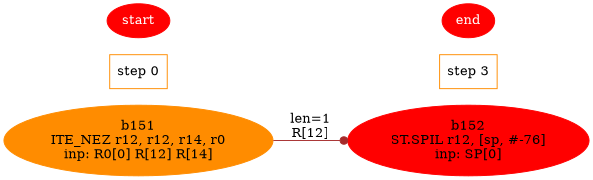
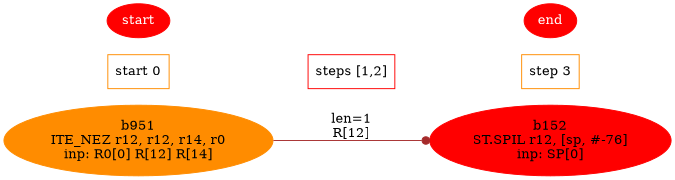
  digraph {
    rankdir=LR
    node [color=red style=filled]
    edge [weight=9000 style=invis]
-   n1 [color=darkorange fontcolor=black label="b151\nITE_NEZ r12, r12, r14, r0\ninp: R0[0] R[12] R[14]"]
-   n2 [color=darkorange label="step 0" shape=box style=""]
+   n1 [color=darkorange fontcolor=black label="b951\nITE_NEZ r12, r12, r14, r0\ninp: R0[0] R[12] R[14]"]
+   n2 [color=darkorange label="start 0" shape=box style=""]
    n3 [fontcolor=black label="b152\nST.SPIL r12, [sp, #-76]\ninp: SP[0]"]
    n4 [color=darkorange label="step 3" shape=box style=""]
    n5 [fontcolor=white label=start]
    n6 [fontcolor=white label=end]
+   n7 [label="steps [1,2]" shape=box style=""]
    subgraph sub_1 {
      rank=same
      n1
      n2
    }
    subgraph sub_2 {
      rank=same
      n3
      n4
    }
    subgraph sub_3 {
      rank=same
      n2
      n5
    }
    subgraph sub_4 {
      rank=same
      n4
      n6
    }
    n1 -> n3 [arrowhead=dot color=brown fontcolor=black label="len=1\nR[12]" weight=1000 style=""]
+   n2 -> n7
+   n7 -> n4
  }
